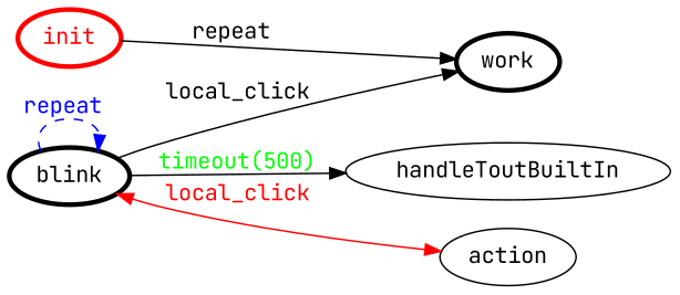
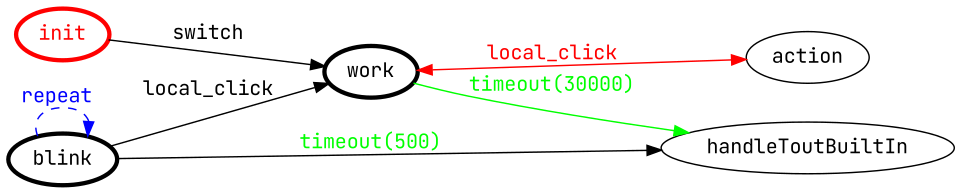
  digraph {
    fontname="JetBrains Mono"
    rankdir=LR
    node [fontname="JetBrains Mono" penwidth=3]
    edge [color=black fontcolor=black fontname="JetBrains Mono"]
    init [color=red fontcolor=red]
    work [color=black fontcolor=black]
    handleToutBuiltIn [penwidth=""]
    blink [color=black fontcolor=black]
    action [penwidth=""]
-   init -> work [label="repeat "]
+   init -> work [label=switch]
+   work -> handleToutBuiltIn [color=green fontcolor=green label="timeout(30000)"]
    blink -> work [label=local_click]
    blink -> handleToutBuiltIn [fontcolor=green label="timeout(500)"]
    blink -> blink [color=blue fontcolor=blue label="repeat " style=dashed]
-   blink -> action [color=red dir=both fontcolor=red label=local_click]
+   work -> action [color=red dir=both fontcolor=red label=local_click]
  }
